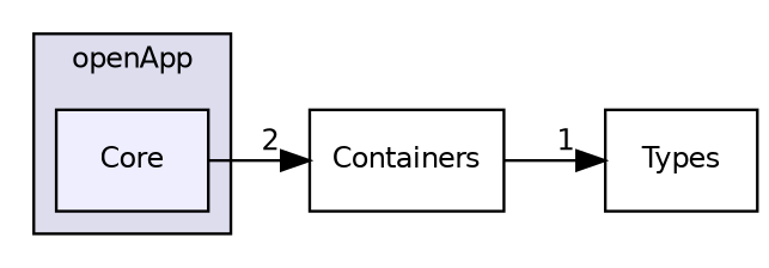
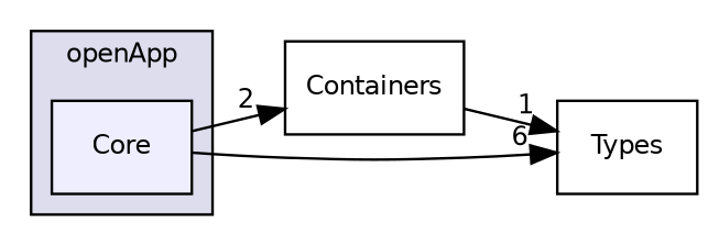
  digraph {
    compound=true
    fontname="DejaVu Sans"
    rankdir=LR
    node [fontname="DejaVu Sans" fontsize=10 shape=box]
    edge [fontname="DejaVu Sans" labeldistance=1.5 labelfontname=Helvetica labelfontsize=10]
    n1 [fillcolor="#eeeeff" label=Core pencolor=black style=filled]
    n2 [label=Containers]
    n3 [label=Types]
    subgraph cluster_1 {
      bgcolor="#ddddee"
      fontsize=10
      label=openApp
      pencolor=black
      n1
    }
    n1 -> n2 [headlabel=2]
+   n1 -> n3 [headlabel=6]
    n2 -> n3 [headlabel=1]
  }
